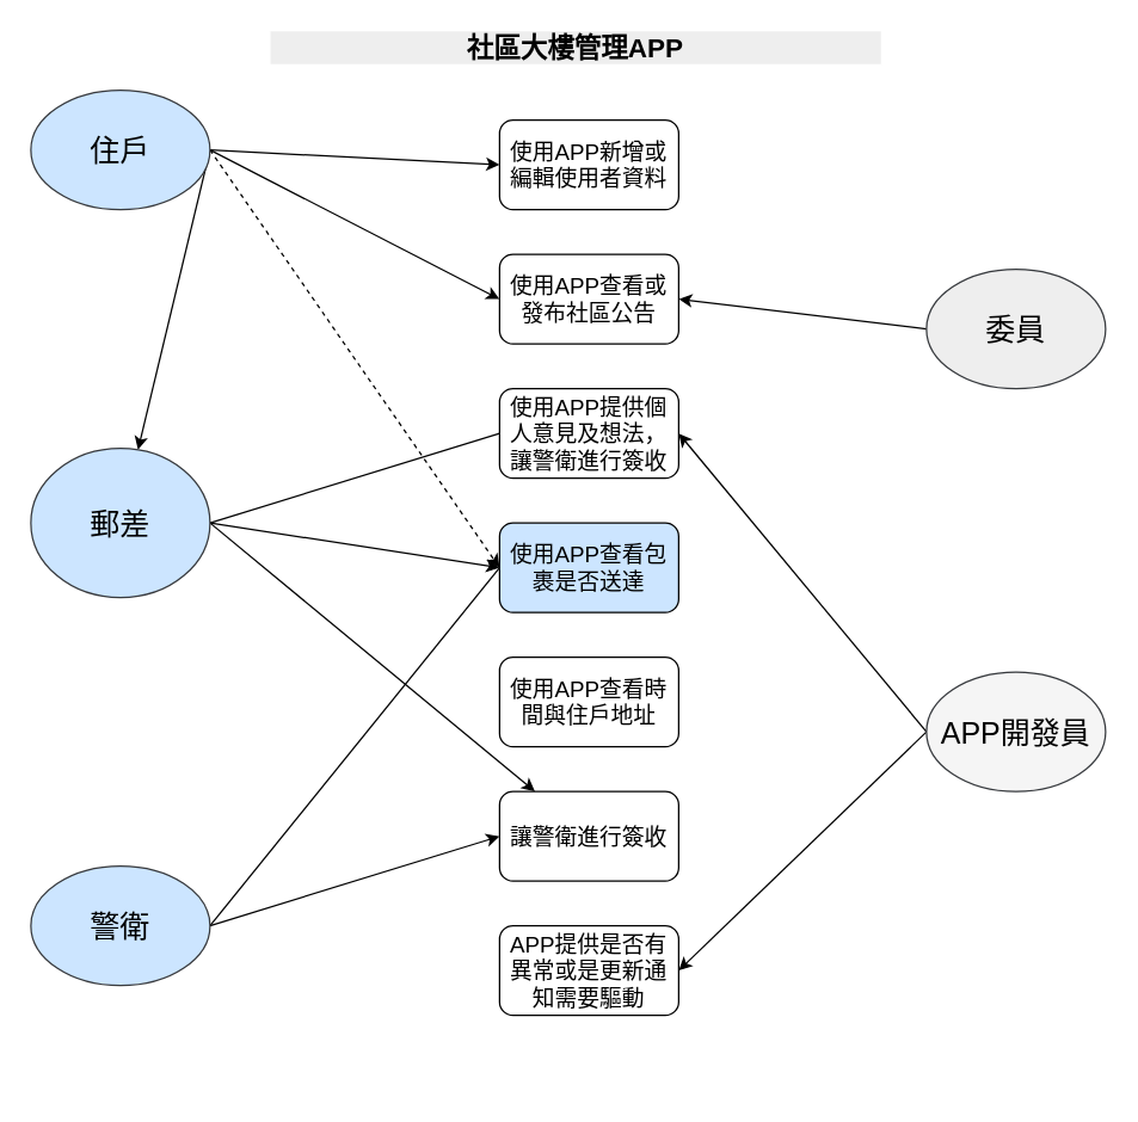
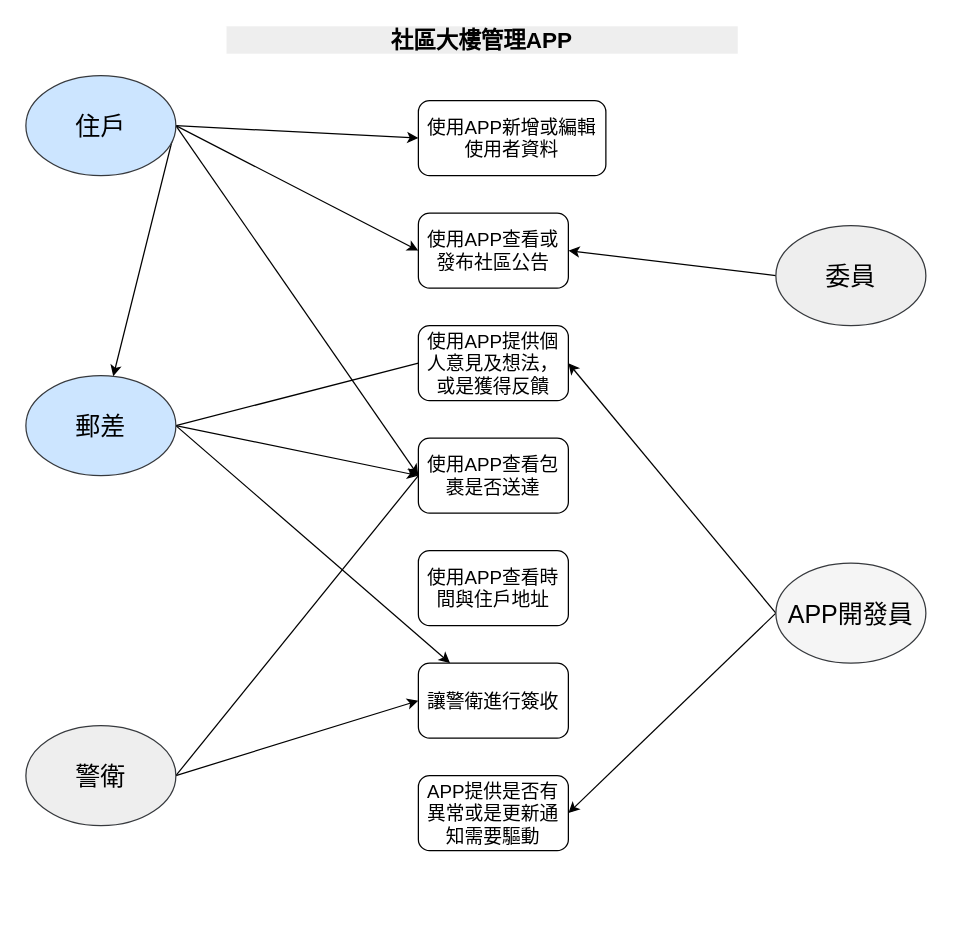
  <mxCell id="0" />
  <mxCell id="1" parent="0" />
  <mxCell id="2" value="&lt;font color=&quot;#000000&quot; style=&quot;font-size: 18px;&quot;&gt;社區大樓管理APP&lt;/font&gt;" style="swimlane;whiteSpace=wrap;html=1;fillColor=#eeeeee;strokeColor=#FFFFFF;" vertex="1" parent="1"><mxGeometry x="180" y="20" width="410" height="710" as="geometry" /></mxCell>
- <mxCell id="3" value="使用APP新增或編輯使用者資料" style="rounded=1;whiteSpace=wrap;html=1;fontSize=15;" vertex="1" parent="2"><mxGeometry x="154" y="60" width="120" height="60" as="geometry" /></mxCell>
+ <mxCell id="3" value="使用APP新增或編輯使用者資料" style="rounded=1;whiteSpace=wrap;html=1;fontSize=15;" vertex="1" parent="2"><mxGeometry x="154" y="60" width="150" height="60" as="geometry" /></mxCell>
  <mxCell id="4" value="使用APP查看或發布社區公告" style="rounded=1;whiteSpace=wrap;html=1;fontSize=15;" vertex="1" parent="2"><mxGeometry x="154" y="150" width="120" height="60" as="geometry" /></mxCell>
- <mxCell id="5" value="使用APP提供個人意見及想法，讓警衛進行簽收" style="rounded=1;whiteSpace=wrap;html=1;fontSize=15;" vertex="1" parent="2"><mxGeometry x="154" y="240" width="120" height="60" as="geometry" /></mxCell>
- <mxCell id="6" value="使用APP查看包裹是否送達" style="rounded=1;whiteSpace=wrap;html=1;fontSize=15;fillColor=#cce5ff;" vertex="1" parent="2"><mxGeometry x="154" y="330" width="120" height="60" as="geometry" /></mxCell>
+ <mxCell id="5" value="使用APP提供個人意見及想法，或是獲得反饋" style="rounded=1;whiteSpace=wrap;html=1;fontSize=15;" vertex="1" parent="2"><mxGeometry x="154" y="240" width="120" height="60" as="geometry" /></mxCell>
+ <mxCell id="6" value="使用APP查看包裹是否送達" style="rounded=1;whiteSpace=wrap;html=1;fontSize=15;" vertex="1" parent="2"><mxGeometry x="154" y="330" width="120" height="60" as="geometry" /></mxCell>
  <mxCell id="7" value="使用APP查看時間與住戶地址" style="rounded=1;whiteSpace=wrap;html=1;fontSize=15;" vertex="1" parent="2"><mxGeometry x="154" y="420" width="120" height="60" as="geometry" /></mxCell>
  <mxCell id="8" value="讓警衛進行簽收" style="rounded=1;whiteSpace=wrap;html=1;fontSize=15;" vertex="1" parent="2"><mxGeometry x="154" y="510" width="120" height="60" as="geometry" /></mxCell>
  <mxCell id="9" value="APP提供是否有異常或是更新通知需要驅動" style="rounded=1;whiteSpace=wrap;html=1;fontSize=15;" vertex="1" parent="2"><mxGeometry x="154" y="600" width="120" height="60" as="geometry" /></mxCell>
  <mxCell id="10" style="edgeStyle=none;html=1;exitX=1;exitY=0.5;exitDx=0;exitDy=0;entryX=0;entryY=0.5;entryDx=0;entryDy=0;fontSize=15;strokeColor=#000000;" edge="1" parent="1" source="14" target="3"><mxGeometry relative="1" as="geometry" /></mxCell>
  <mxCell id="11" style="edgeStyle=none;html=1;exitX=1;exitY=0.5;exitDx=0;exitDy=0;entryX=0;entryY=0.5;entryDx=0;entryDy=0;fontSize=15;strokeColor=#000000;" edge="1" parent="1" source="14" target="4"><mxGeometry relative="1" as="geometry" /></mxCell>
  <mxCell id="12" style="edgeStyle=none;html=1;exitX=1;exitY=0.5;exitDx=0;exitDy=0;fontSize=15;strokeColor=#000000;" edge="1" parent="1" source="14" target="18"><mxGeometry relative="1" as="geometry" /></mxCell>
- <mxCell id="13" style="edgeStyle=none;html=1;exitX=1;exitY=0.5;exitDx=0;exitDy=0;entryX=0;entryY=0.5;entryDx=0;entryDy=0;fontSize=15;strokeColor=#000000;dashed=1;" edge="1" parent="1" source="14" target="6"><mxGeometry relative="1" as="geometry" /></mxCell>
+ <mxCell id="13" style="edgeStyle=none;html=1;exitX=1;exitY=0.5;exitDx=0;exitDy=0;entryX=0;entryY=0.5;entryDx=0;entryDy=0;fontSize=15;strokeColor=#000000;" edge="1" parent="1" source="14" target="6"><mxGeometry relative="1" as="geometry" /></mxCell>
  <mxCell id="14" value="&lt;span style=&quot;font-size: 20px;&quot;&gt;&lt;font color=&quot;#000000&quot;&gt;住戶&lt;/font&gt;&lt;/span&gt;" style="ellipse;whiteSpace=wrap;html=1;fontSize=15;fillColor=#cce5ff;strokeColor=#36393d;" vertex="1" parent="1"><mxGeometry x="20" y="60" width="120" height="80" as="geometry" /></mxCell>
  <mxCell id="15" style="edgeStyle=none;html=1;exitX=1;exitY=0.5;exitDx=0;exitDy=0;entryX=0;entryY=0.5;entryDx=0;entryDy=0;fontSize=15;strokeColor=#000000;endArrow=none;" edge="1" parent="1" source="18" target="5"><mxGeometry relative="1" as="geometry" /></mxCell>
  <mxCell id="16" style="edgeStyle=none;html=1;exitX=1;exitY=0.5;exitDx=0;exitDy=0;entryX=0;entryY=0.5;entryDx=0;entryDy=0;fontSize=15;strokeColor=#000000;" edge="1" parent="1" source="18" target="6"><mxGeometry relative="1" as="geometry" /></mxCell>
  <mxCell id="17" style="edgeStyle=none;html=1;exitX=1;exitY=0.5;exitDx=0;exitDy=0;fontSize=15;strokeColor=#000000;" edge="1" parent="1" source="18" target="8"><mxGeometry relative="1" as="geometry" /></mxCell>
- <mxCell id="18" value="&lt;span style=&quot;font-size: 20px;&quot;&gt;&lt;font color=&quot;#000000&quot;&gt;郵差&lt;/font&gt;&lt;/span&gt;" style="ellipse;whiteSpace=wrap;html=1;fontSize=15;fillColor=#cce5ff;strokeColor=#36393d;" vertex="1" parent="1"><mxGeometry x="20" y="300" width="120" height="100" as="geometry" /></mxCell>
+ <mxCell id="18" value="&lt;span style=&quot;font-size: 20px;&quot;&gt;&lt;font color=&quot;#000000&quot;&gt;郵差&lt;/font&gt;&lt;/span&gt;" style="ellipse;whiteSpace=wrap;html=1;fontSize=15;fillColor=#cce5ff;strokeColor=#36393d;" vertex="1" parent="1"><mxGeometry x="20" y="300" width="120" height="80" as="geometry" /></mxCell>
  <mxCell id="19" style="edgeStyle=none;html=1;exitX=1;exitY=0.5;exitDx=0;exitDy=0;entryX=0;entryY=0.5;entryDx=0;entryDy=0;fontSize=15;strokeColor=#000000;" edge="1" parent="1" source="21" target="8"><mxGeometry relative="1" as="geometry" /></mxCell>
  <mxCell id="20" style="edgeStyle=none;html=1;exitX=1;exitY=0.5;exitDx=0;exitDy=0;entryX=0;entryY=0.5;entryDx=0;entryDy=0;fontSize=15;strokeColor=#000000;endArrow=none;" edge="1" parent="1" source="21" target="6"><mxGeometry relative="1" as="geometry" /></mxCell>
- <mxCell id="21" value="&lt;span style=&quot;font-size: 20px;&quot;&gt;&lt;font color=&quot;#000000&quot;&gt;警衛&lt;/font&gt;&lt;/span&gt;" style="ellipse;whiteSpace=wrap;html=1;fontSize=15;fillColor=#cce5ff;strokeColor=#36393d;" vertex="1" parent="1"><mxGeometry x="20" y="580" width="120" height="80" as="geometry" /></mxCell>
+ <mxCell id="21" value="&lt;span style=&quot;font-size: 20px;&quot;&gt;&lt;font color=&quot;#000000&quot;&gt;警衛&lt;/font&gt;&lt;/span&gt;" style="ellipse;whiteSpace=wrap;html=1;fontSize=15;fillColor=#eeeeee;strokeColor=#36393d;" vertex="1" parent="1"><mxGeometry x="20" y="580" width="120" height="80" as="geometry" /></mxCell>
  <mxCell id="22" style="edgeStyle=none;html=1;exitX=0;exitY=0.5;exitDx=0;exitDy=0;entryX=1;entryY=0.5;entryDx=0;entryDy=0;fontSize=15;strokeColor=#000000;" edge="1" parent="1" source="23" target="4"><mxGeometry relative="1" as="geometry" /></mxCell>
  <mxCell id="23" value="&lt;span style=&quot;font-size: 20px;&quot;&gt;&lt;font color=&quot;#000000&quot;&gt;委員&lt;/font&gt;&lt;/span&gt;" style="ellipse;whiteSpace=wrap;html=1;fontSize=15;fillColor=#eeeeee;strokeColor=#36393d;" vertex="1" parent="1"><mxGeometry x="620" y="180" width="120" height="80" as="geometry" /></mxCell>
  <mxCell id="24" style="edgeStyle=none;html=1;exitX=0;exitY=0.5;exitDx=0;exitDy=0;entryX=1;entryY=0.5;entryDx=0;entryDy=0;fontSize=15;strokeColor=#000000;" edge="1" parent="1" source="26" target="5"><mxGeometry relative="1" as="geometry" /></mxCell>
  <mxCell id="25" style="edgeStyle=none;html=1;exitX=0;exitY=0.5;exitDx=0;exitDy=0;entryX=1;entryY=0.5;entryDx=0;entryDy=0;fontSize=15;strokeColor=#000000;" edge="1" parent="1" source="26" target="9"><mxGeometry relative="1" as="geometry" /></mxCell>
  <mxCell id="26" value="&lt;span style=&quot;font-size: 20px;&quot;&gt;&lt;font color=&quot;#000000&quot;&gt;APP開發員&lt;/font&gt;&lt;/span&gt;" style="ellipse;whiteSpace=wrap;html=1;fontSize=15;fillColor=#f5f5f5;strokeColor=#36393d;" vertex="1" parent="1"><mxGeometry x="620" y="450" width="120" height="80" as="geometry" /></mxCell>
